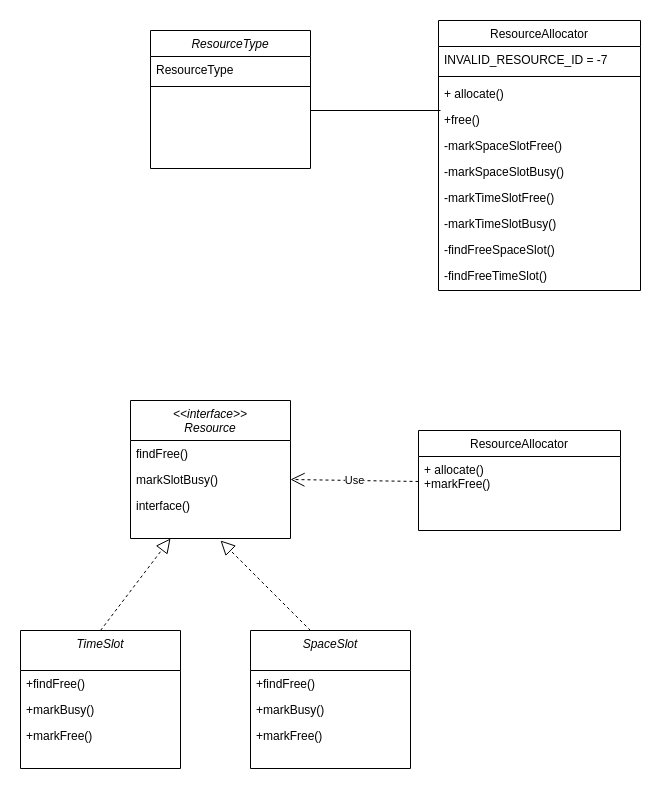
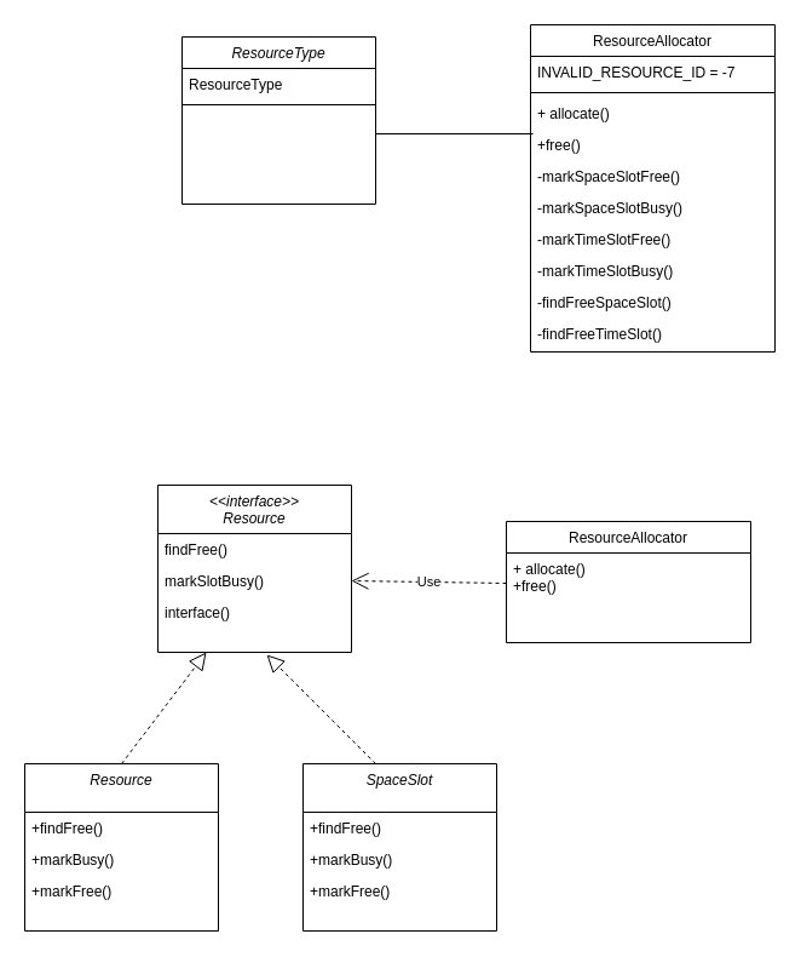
  <mxCell id="0" />
  <mxCell id="1" parent="0" />
  <mxCell id="2" value="ResourceType" style="swimlane;fontStyle=2;align=center;verticalAlign=top;childLayout=stackLayout;horizontal=1;startSize=26;horizontalStack=0;resizeParent=1;resizeLast=0;collapsible=1;marginBottom=0;rounded=0;shadow=0;strokeWidth=1;" parent="1" vertex="1"><mxGeometry x="150" y="30" width="160" height="138" as="geometry"><mxRectangle x="230" y="140" width="160" height="26" as="alternateBounds" /></mxGeometry></mxCell>
  <mxCell id="3" value="ResourceType" style="text;align=left;verticalAlign=top;spacingLeft=4;spacingRight=4;overflow=hidden;rotatable=0;points=[[0,0.5],[1,0.5]];portConstraint=eastwest;" parent="2" vertex="1"><mxGeometry y="26" width="160" height="26" as="geometry" /></mxCell>
  <mxCell id="4" value="" style="line;html=1;strokeWidth=1;align=left;verticalAlign=middle;spacingTop=-1;spacingLeft=3;spacingRight=3;rotatable=0;labelPosition=right;points=[];portConstraint=eastwest;" parent="2" vertex="1"><mxGeometry y="52" width="160" height="8" as="geometry" /></mxCell>
  <mxCell id="5" value="ResourceAllocator" style="swimlane;fontStyle=0;align=center;verticalAlign=top;childLayout=stackLayout;horizontal=1;startSize=26;horizontalStack=0;resizeParent=1;resizeLast=0;collapsible=1;marginBottom=0;rounded=0;shadow=0;strokeWidth=1;" parent="1" vertex="1"><mxGeometry x="438" y="20" width="202" height="270" as="geometry"><mxRectangle x="550" y="140" width="160" height="26" as="alternateBounds" /></mxGeometry></mxCell>
  <mxCell id="6" value="INVALID_RESOURCE_ID = -7 " style="text;align=left;verticalAlign=top;spacingLeft=4;spacingRight=4;overflow=hidden;rotatable=0;points=[[0,0.5],[1,0.5]];portConstraint=eastwest;" parent="5" vertex="1"><mxGeometry y="26" width="202" height="26" as="geometry" /></mxCell>
  <mxCell id="7" value="" style="line;html=1;strokeWidth=1;align=left;verticalAlign=middle;spacingTop=-1;spacingLeft=3;spacingRight=3;rotatable=0;labelPosition=right;points=[];portConstraint=eastwest;" parent="5" vertex="1"><mxGeometry y="52" width="202" height="8" as="geometry" /></mxCell>
  <mxCell id="8" value="+ allocate()" style="text;align=left;verticalAlign=top;spacingLeft=4;spacingRight=4;overflow=hidden;rotatable=0;points=[[0,0.5],[1,0.5]];portConstraint=eastwest;" parent="5" vertex="1"><mxGeometry y="60" width="202" height="26" as="geometry" /></mxCell>
  <mxCell id="9" value="+free()&#10;" style="text;align=left;verticalAlign=top;spacingLeft=4;spacingRight=4;overflow=hidden;rotatable=0;points=[[0,0.5],[1,0.5]];portConstraint=eastwest;" parent="5" vertex="1"><mxGeometry y="86" width="202" height="26" as="geometry" /></mxCell>
  <mxCell id="10" value="-markSpaceSlotFree()&#10;" style="text;align=left;verticalAlign=top;spacingLeft=4;spacingRight=4;overflow=hidden;rotatable=0;points=[[0,0.5],[1,0.5]];portConstraint=eastwest;" vertex="1" parent="5"><mxGeometry y="112" width="202" height="26" as="geometry" /></mxCell>
  <mxCell id="11" value="-markSpaceSlotBusy()&#10;" style="text;align=left;verticalAlign=top;spacingLeft=4;spacingRight=4;overflow=hidden;rotatable=0;points=[[0,0.5],[1,0.5]];portConstraint=eastwest;" vertex="1" parent="5"><mxGeometry y="138" width="202" height="26" as="geometry" /></mxCell>
  <mxCell id="12" value="-markTimeSlotFree()&#10;" style="text;align=left;verticalAlign=top;spacingLeft=4;spacingRight=4;overflow=hidden;rotatable=0;points=[[0,0.5],[1,0.5]];portConstraint=eastwest;" vertex="1" parent="5"><mxGeometry y="164" width="202" height="26" as="geometry" /></mxCell>
  <mxCell id="13" value="-markTimeSlotBusy()&#10;" style="text;align=left;verticalAlign=top;spacingLeft=4;spacingRight=4;overflow=hidden;rotatable=0;points=[[0,0.5],[1,0.5]];portConstraint=eastwest;" vertex="1" parent="5"><mxGeometry y="190" width="202" height="26" as="geometry" /></mxCell>
  <mxCell id="14" value="-findFreeSpaceSlot()&#10;" style="text;align=left;verticalAlign=top;spacingLeft=4;spacingRight=4;overflow=hidden;rotatable=0;points=[[0,0.5],[1,0.5]];portConstraint=eastwest;" vertex="1" parent="5"><mxGeometry y="216" width="202" height="26" as="geometry" /></mxCell>
  <mxCell id="15" value="-findFreeTimeSlot()&#10;" style="text;align=left;verticalAlign=top;spacingLeft=4;spacingRight=4;overflow=hidden;rotatable=0;points=[[0,0.5],[1,0.5]];portConstraint=eastwest;" vertex="1" parent="5"><mxGeometry y="242" width="202" height="26" as="geometry" /></mxCell>
  <mxCell id="16" value="" style="endArrow=none;html=1;rounded=0;" edge="1" parent="1"><mxGeometry width="50" height="50" relative="1" as="geometry"><mxPoint x="310" y="110" as="sourcePoint" /><mxPoint x="440" y="110" as="targetPoint" /></mxGeometry></mxCell>
  <mxCell id="17" value="&lt;&lt;interface&gt;&gt;&#10;Resource" style="swimlane;fontStyle=2;align=center;verticalAlign=top;childLayout=stackLayout;horizontal=1;startSize=40;horizontalStack=0;resizeParent=1;resizeLast=0;collapsible=1;marginBottom=0;rounded=0;shadow=0;strokeWidth=1;" vertex="1" parent="1"><mxGeometry x="130" y="400" width="160" height="138" as="geometry"><mxRectangle x="230" y="140" width="160" height="26" as="alternateBounds" /></mxGeometry></mxCell>
  <mxCell id="18" value="findFree()&#10;&#10;markBusy()&#10;&#10;allocate()" style="text;align=left;verticalAlign=top;spacingLeft=4;spacingRight=4;overflow=hidden;rotatable=0;points=[[0,0.5],[1,0.5]];portConstraint=eastwest;" vertex="1" parent="17"><mxGeometry y="40" width="160" height="26" as="geometry" /></mxCell>
  <mxCell id="19" value="markSlotBusy()&#10;" style="text;align=left;verticalAlign=top;spacingLeft=4;spacingRight=4;overflow=hidden;rotatable=0;points=[[0,0.5],[1,0.5]];portConstraint=eastwest;" vertex="1" parent="17"><mxGeometry y="66" width="160" height="26" as="geometry" /></mxCell>
  <mxCell id="20" value="interface()&#10;" style="text;align=left;verticalAlign=top;spacingLeft=4;spacingRight=4;overflow=hidden;rotatable=0;points=[[0,0.5],[1,0.5]];portConstraint=eastwest;" vertex="1" parent="17"><mxGeometry y="92" width="160" height="26" as="geometry" /></mxCell>
  <mxCell id="21" value="ResourceAllocator" style="swimlane;fontStyle=0;align=center;verticalAlign=top;childLayout=stackLayout;horizontal=1;startSize=26;horizontalStack=0;resizeParent=1;resizeLast=0;collapsible=1;marginBottom=0;rounded=0;shadow=0;strokeWidth=1;" vertex="1" parent="1"><mxGeometry x="418" y="430" width="202" height="100" as="geometry"><mxRectangle x="550" y="140" width="160" height="26" as="alternateBounds" /></mxGeometry></mxCell>
- <mxCell id="22" value="+ allocate()&#10;+markFree()&#10;" style="text;align=left;verticalAlign=top;spacingLeft=4;spacingRight=4;overflow=hidden;rotatable=0;points=[[0,0.5],[1,0.5]];portConstraint=eastwest;" vertex="1" parent="21"><mxGeometry y="26" width="202" height="44" as="geometry" /></mxCell>
+ <mxCell id="22" value="+ allocate()&#10;+free()&#10;" style="text;align=left;verticalAlign=top;spacingLeft=4;spacingRight=4;overflow=hidden;rotatable=0;points=[[0,0.5],[1,0.5]];portConstraint=eastwest;" vertex="1" parent="21"><mxGeometry y="26" width="202" height="44" as="geometry" /></mxCell>
  <mxCell id="23" value="SpaceSlot" style="swimlane;fontStyle=2;align=center;verticalAlign=top;childLayout=stackLayout;horizontal=1;startSize=40;horizontalStack=0;resizeParent=1;resizeLast=0;collapsible=1;marginBottom=0;rounded=0;shadow=0;strokeWidth=1;" vertex="1" parent="1"><mxGeometry x="250" y="630" width="160" height="138" as="geometry"><mxRectangle x="230" y="140" width="160" height="26" as="alternateBounds" /></mxGeometry></mxCell>
  <mxCell id="24" value="+findFree()&#10;&#10;+markSlotBusy()&#10;&#10;+markSlotFree()" style="text;align=left;verticalAlign=top;spacingLeft=4;spacingRight=4;overflow=hidden;rotatable=0;points=[[0,0.5],[1,0.5]];portConstraint=eastwest;" vertex="1" parent="23"><mxGeometry y="40" width="160" height="26" as="geometry" /></mxCell>
  <mxCell id="25" value="+markBusy()&#10;" style="text;align=left;verticalAlign=top;spacingLeft=4;spacingRight=4;overflow=hidden;rotatable=0;points=[[0,0.5],[1,0.5]];portConstraint=eastwest;" vertex="1" parent="23"><mxGeometry y="66" width="160" height="26" as="geometry" /></mxCell>
  <mxCell id="26" value="+markFree()&#10;" style="text;align=left;verticalAlign=top;spacingLeft=4;spacingRight=4;overflow=hidden;rotatable=0;points=[[0,0.5],[1,0.5]];portConstraint=eastwest;" vertex="1" parent="23"><mxGeometry y="92" width="160" height="26" as="geometry" /></mxCell>
- <mxCell id="27" value="TimeSlot" style="swimlane;fontStyle=2;align=center;verticalAlign=top;childLayout=stackLayout;horizontal=1;startSize=40;horizontalStack=0;resizeParent=1;resizeLast=0;collapsible=1;marginBottom=0;rounded=0;shadow=0;strokeWidth=1;" vertex="1" parent="1"><mxGeometry x="20" y="630" width="160" height="138" as="geometry"><mxRectangle x="230" y="140" width="160" height="26" as="alternateBounds" /></mxGeometry></mxCell>
+ <mxCell id="27" value="Resource" style="swimlane;fontStyle=2;align=center;verticalAlign=top;childLayout=stackLayout;horizontal=1;startSize=40;horizontalStack=0;resizeParent=1;resizeLast=0;collapsible=1;marginBottom=0;rounded=0;shadow=0;strokeWidth=1;" vertex="1" parent="1"><mxGeometry x="20" y="630" width="160" height="138" as="geometry"><mxRectangle x="230" y="140" width="160" height="26" as="alternateBounds" /></mxGeometry></mxCell>
  <mxCell id="28" value="+findFree()&#10;&#10;+markSlotBusy()&#10;&#10;+markSlotFree()" style="text;align=left;verticalAlign=top;spacingLeft=4;spacingRight=4;overflow=hidden;rotatable=0;points=[[0,0.5],[1,0.5]];portConstraint=eastwest;" vertex="1" parent="27"><mxGeometry y="40" width="160" height="26" as="geometry" /></mxCell>
  <mxCell id="29" value="+markBusy()&#10;" style="text;align=left;verticalAlign=top;spacingLeft=4;spacingRight=4;overflow=hidden;rotatable=0;points=[[0,0.5],[1,0.5]];portConstraint=eastwest;" vertex="1" parent="27"><mxGeometry y="66" width="160" height="26" as="geometry" /></mxCell>
  <mxCell id="30" value="+markFree()&#10;" style="text;align=left;verticalAlign=top;spacingLeft=4;spacingRight=4;overflow=hidden;rotatable=0;points=[[0,0.5],[1,0.5]];portConstraint=eastwest;" vertex="1" parent="27"><mxGeometry y="92" width="160" height="26" as="geometry" /></mxCell>
  <mxCell id="31" value="" style="endArrow=block;dashed=1;endFill=0;endSize=12;html=1;rounded=0;entryX=0.25;entryY=1;entryDx=0;entryDy=0;exitX=0.5;exitY=0;exitDx=0;exitDy=0;" edge="1" parent="1" source="27" target="17"><mxGeometry width="160" relative="1" as="geometry"><mxPoint x="80" y="610" as="sourcePoint" /><mxPoint x="240" y="610" as="targetPoint" /></mxGeometry></mxCell>
  <mxCell id="32" value="" style="endArrow=block;dashed=1;endFill=0;endSize=12;html=1;rounded=0;exitX=0.5;exitY=0;exitDx=0;exitDy=0;" edge="1" parent="1"><mxGeometry width="160" relative="1" as="geometry"><mxPoint x="310" y="630" as="sourcePoint" /><mxPoint x="220" y="540" as="targetPoint" /></mxGeometry></mxCell>
  <mxCell id="33" value="Use" style="endArrow=open;endSize=12;dashed=1;html=1;rounded=0;entryX=1;entryY=0.5;entryDx=0;entryDy=0;exitX=0;exitY=0.5;exitDx=0;exitDy=0;" edge="1" parent="1" target="19"><mxGeometry width="160" relative="1" as="geometry"><mxPoint x="418" y="481" as="sourcePoint" /><mxPoint x="470" y="590" as="targetPoint" /></mxGeometry></mxCell>
